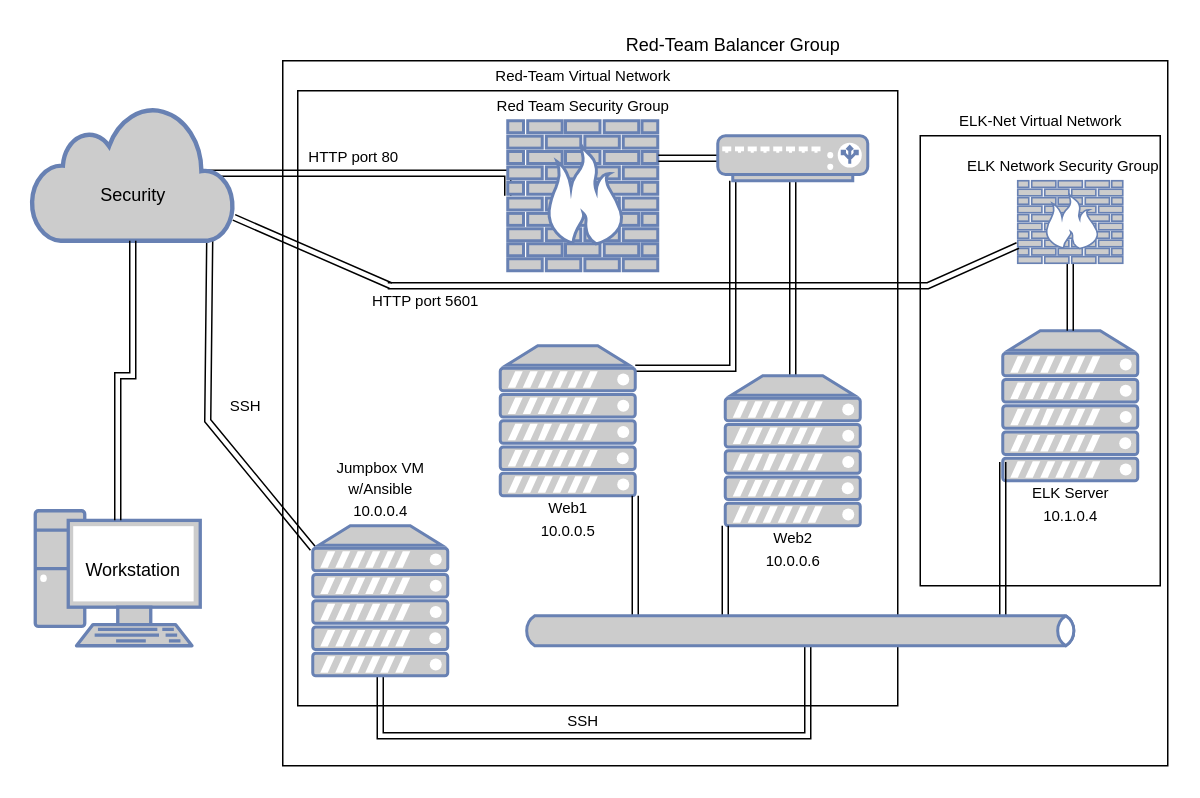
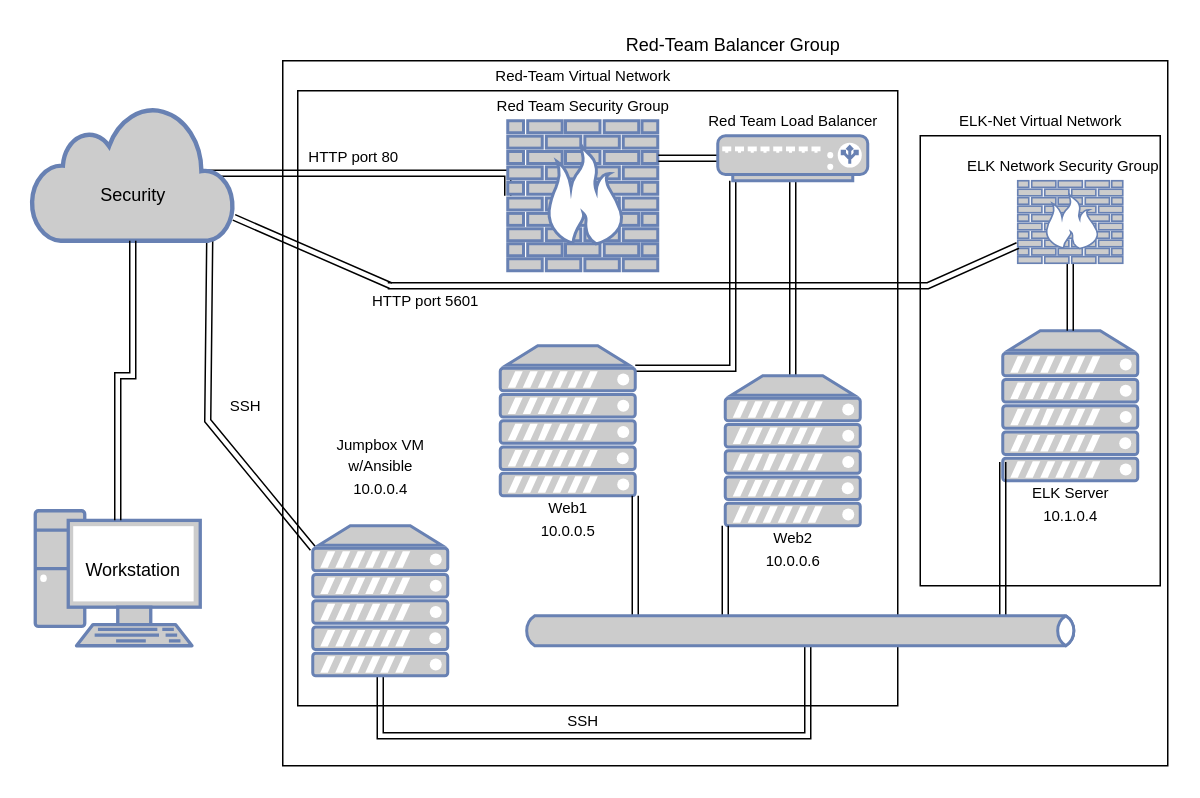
  <mxCell id="0" />
  <mxCell id="1" parent="0" />
  <mxCell id="2" value="" style="rounded=0;whiteSpace=wrap;html=1;" vertex="1" parent="1"><mxGeometry x="188" y="40" width="590" height="470" as="geometry" /></mxCell>
  <mxCell id="3" value="" style="rounded=0;whiteSpace=wrap;html=1;fontSize=10;" vertex="1" parent="1"><mxGeometry x="613" y="90" width="160" height="300" as="geometry" /></mxCell>
  <mxCell id="4" value="" style="rounded=0;whiteSpace=wrap;html=1;fontSize=10;" vertex="1" parent="1"><mxGeometry x="198" y="60" width="400" height="410" as="geometry" /></mxCell>
  <mxCell id="5" value="" style="fontColor=#0066CC;verticalAlign=top;verticalLabelPosition=bottom;labelPosition=center;align=center;html=1;outlineConnect=0;fillColor=#CCCCCC;strokeColor=#6881B3;gradientColor=none;gradientDirection=north;strokeWidth=2;shape=mxgraph.networks.pc;" vertex="1" parent="1"><mxGeometry x="23" y="340" width="110" height="90" as="geometry" /></mxCell>
  <mxCell id="6" value="Workstation" style="text;html=1;align=center;verticalAlign=middle;resizable=0;points=[];autosize=1;strokeColor=none;fillColor=none;" vertex="1" parent="1"><mxGeometry x="48" y="370" width="80" height="20" as="geometry" /></mxCell>
  <mxCell id="7" style="edgeStyle=orthogonalEdgeStyle;shape=link;rounded=0;orthogonalLoop=1;jettySize=auto;html=1;entryX=0;entryY=0.5;entryDx=0;entryDy=0;entryPerimeter=0;" edge="1" parent="1" target="16"><mxGeometry relative="1" as="geometry"><mxPoint x="118" y="115" as="sourcePoint" /><Array as="points"><mxPoint x="338" y="115" /></Array></mxGeometry></mxCell>
  <mxCell id="8" value="&lt;font style=&quot;font-size: 10px&quot;&gt;HTTP port 80&lt;/font&gt;" style="edgeLabel;html=1;align=center;verticalAlign=middle;resizable=0;points=[];" vertex="1" connectable="0" parent="7"><mxGeometry x="-0.016" y="12" relative="1" as="geometry"><mxPoint as="offset" /></mxGeometry></mxCell>
  <mxCell id="9" style="edgeStyle=none;shape=link;rounded=0;orthogonalLoop=1;jettySize=auto;html=1;exitX=0.88;exitY=1;exitDx=0;exitDy=0;exitPerimeter=0;entryX=0;entryY=0.15;entryDx=0;entryDy=0;entryPerimeter=0;" edge="1" parent="1" source="10" target="14"><mxGeometry relative="1" as="geometry"><Array as="points"><mxPoint x="138" y="280" /></Array></mxGeometry></mxCell>
  <mxCell id="10" value="" style="html=1;outlineConnect=0;fillColor=#CCCCCC;strokeColor=#6881B3;gradientColor=none;gradientDirection=north;strokeWidth=2;shape=mxgraph.networks.cloud;fontColor=#ffffff;" vertex="1" parent="1"><mxGeometry x="20.5" y="70" width="135" height="90" as="geometry" /></mxCell>
  <mxCell id="11" style="edgeStyle=orthogonalEdgeStyle;shape=link;rounded=0;orthogonalLoop=1;jettySize=auto;html=1;entryX=0.5;entryY=0.07;entryDx=0;entryDy=0;entryPerimeter=0;exitX=0.5;exitY=1;exitDx=0;exitDy=0;exitPerimeter=0;" edge="1" parent="1" source="10" target="5"><mxGeometry relative="1" as="geometry" /></mxCell>
  <mxCell id="12" value="Security" style="text;html=1;align=center;verticalAlign=middle;resizable=0;points=[];autosize=1;strokeColor=none;fillColor=none;" vertex="1" parent="1"><mxGeometry x="58" y="120" width="60" height="20" as="geometry" /></mxCell>
  <mxCell id="13" style="edgeStyle=orthogonalEdgeStyle;shape=link;rounded=0;orthogonalLoop=1;jettySize=auto;html=1;width=4;" edge="1" parent="1" source="14" target="32"><mxGeometry relative="1" as="geometry"><mxPoint x="558" y="430" as="targetPoint" /><Array as="points"><mxPoint x="253" y="490" /><mxPoint x="538" y="490" /></Array></mxGeometry></mxCell>
  <mxCell id="14" value="" style="fontColor=#0066CC;verticalAlign=top;verticalLabelPosition=bottom;labelPosition=center;align=center;html=1;outlineConnect=0;fillColor=#CCCCCC;strokeColor=#6881B3;gradientColor=none;gradientDirection=north;strokeWidth=2;shape=mxgraph.networks.server;" vertex="1" parent="1"><mxGeometry x="208" y="350" width="90" height="100" as="geometry" /></mxCell>
- <mxCell id="15" value="&lt;font style=&quot;font-size: 10px&quot;&gt;Jumpbox VM&lt;br&gt;w/Ansible&lt;br&gt;10.0.0.4&lt;/font&gt;" style="text;html=1;align=center;verticalAlign=middle;resizable=0;points=[];autosize=1;strokeColor=none;fillColor=none;" vertex="1" parent="1"><mxGeometry x="218" y="300" width="70" height="50" as="geometry" /></mxCell>
+ <mxCell id="15" value="&lt;font style=&quot;font-size: 10px&quot;&gt;Jumpbox VM&lt;br&gt;w/Ansible&lt;br&gt;10.0.0.4&lt;/font&gt;" style="text;html=1;align=center;verticalAlign=middle;resizable=0;points=[];autosize=1;strokeColor=none;fillColor=none;" vertex="1" parent="1"><mxGeometry x="218" y="285" width="70" height="50" as="geometry" /></mxCell>
  <mxCell id="16" value="" style="fontColor=#0066CC;verticalAlign=top;verticalLabelPosition=bottom;labelPosition=center;align=center;html=1;outlineConnect=0;fillColor=#CCCCCC;strokeColor=#6881B3;gradientColor=none;gradientDirection=north;strokeWidth=2;shape=mxgraph.networks.firewall;" vertex="1" parent="1"><mxGeometry x="338" y="80" width="100" height="100" as="geometry" /></mxCell>
  <mxCell id="17" style="edgeStyle=orthogonalEdgeStyle;shape=link;rounded=0;orthogonalLoop=1;jettySize=auto;html=1;entryX=0.1;entryY=1;entryDx=0;entryDy=0;entryPerimeter=0;exitX=1;exitY=0.15;exitDx=0;exitDy=0;exitPerimeter=0;" edge="1" parent="1" source="18" target="26"><mxGeometry relative="1" as="geometry"><Array as="points"><mxPoint x="488" y="245" /></Array></mxGeometry></mxCell>
  <mxCell id="18" value="" style="fontColor=#0066CC;verticalAlign=top;verticalLabelPosition=bottom;labelPosition=center;align=center;html=1;outlineConnect=0;fillColor=#CCCCCC;strokeColor=#6881B3;gradientColor=none;gradientDirection=north;strokeWidth=2;shape=mxgraph.networks.server;" vertex="1" parent="1"><mxGeometry x="333" y="230" width="90" height="100" as="geometry" /></mxCell>
  <mxCell id="19" style="edgeStyle=orthogonalEdgeStyle;shape=link;rounded=0;orthogonalLoop=1;jettySize=auto;html=1;entryX=0.5;entryY=1;entryDx=0;entryDy=0;entryPerimeter=0;" edge="1" parent="1" source="20" target="26"><mxGeometry relative="1" as="geometry" /></mxCell>
  <mxCell id="20" value="" style="fontColor=#0066CC;verticalAlign=top;verticalLabelPosition=bottom;labelPosition=center;align=center;html=1;outlineConnect=0;fillColor=#CCCCCC;strokeColor=#6881B3;gradientColor=none;gradientDirection=north;strokeWidth=2;shape=mxgraph.networks.server;" vertex="1" parent="1"><mxGeometry x="483" y="250" width="90" height="100" as="geometry" /></mxCell>
  <mxCell id="21" value="" style="fontColor=#0066CC;verticalAlign=top;verticalLabelPosition=bottom;labelPosition=center;align=center;html=1;outlineConnect=0;fillColor=#CCCCCC;strokeColor=#6881B3;gradientColor=none;gradientDirection=north;strokeWidth=2;shape=mxgraph.networks.server;" vertex="1" parent="1"><mxGeometry x="668" y="220" width="90" height="100" as="geometry" /></mxCell>
  <mxCell id="22" value="&lt;font style=&quot;font-size: 10px&quot;&gt;Web1&lt;br&gt;10.0.0.5&lt;/font&gt;" style="text;html=1;align=center;verticalAlign=middle;resizable=0;points=[];autosize=1;strokeColor=none;fillColor=none;" vertex="1" parent="1"><mxGeometry x="353" y="325" width="50" height="40" as="geometry" /></mxCell>
  <mxCell id="23" value="&lt;font style=&quot;font-size: 10px&quot;&gt;Web2&lt;br&gt;10.0.0.6&lt;/font&gt;" style="text;html=1;align=center;verticalAlign=middle;resizable=0;points=[];autosize=1;strokeColor=none;fillColor=none;" vertex="1" parent="1"><mxGeometry x="503" y="345" width="50" height="40" as="geometry" /></mxCell>
  <mxCell id="24" value="&lt;font style=&quot;font-size: 10px&quot;&gt;ELK Server&lt;br&gt;10.1.0.4&lt;/font&gt;" style="text;html=1;align=center;verticalAlign=middle;resizable=0;points=[];autosize=1;strokeColor=none;fillColor=none;" vertex="1" parent="1"><mxGeometry x="678" y="315" width="70" height="40" as="geometry" /></mxCell>
  <mxCell id="25" style="edgeStyle=none;shape=link;rounded=0;orthogonalLoop=1;jettySize=auto;html=1;entryX=1.004;entryY=0.25;entryDx=0;entryDy=0;entryPerimeter=0;fontSize=10;" edge="1" parent="1" source="26" target="16"><mxGeometry relative="1" as="geometry" /></mxCell>
  <mxCell id="26" value="" style="fontColor=#0066CC;verticalAlign=top;verticalLabelPosition=bottom;labelPosition=center;align=center;html=1;outlineConnect=0;fillColor=#CCCCCC;strokeColor=#6881B3;gradientColor=none;gradientDirection=north;strokeWidth=2;shape=mxgraph.networks.load_balancer;" vertex="1" parent="1"><mxGeometry x="478" y="90" width="100" height="30" as="geometry" /></mxCell>
+ <mxCell id="27" value="&lt;font style=&quot;font-size: 10px&quot;&gt;Red Team Load Balancer&lt;/font&gt;" style="text;html=1;align=center;verticalAlign=middle;resizable=0;points=[];autosize=1;strokeColor=none;fillColor=none;" vertex="1" parent="1"><mxGeometry x="463" y="70" width="130" height="20" as="geometry" /></mxCell>
  <mxCell id="28" value="&lt;font style=&quot;font-size: 10px&quot;&gt;Red Team Security Group&lt;/font&gt;" style="text;html=1;align=center;verticalAlign=middle;resizable=0;points=[];autosize=1;strokeColor=none;fillColor=none;" vertex="1" parent="1"><mxGeometry x="323" y="60" width="130" height="20" as="geometry" /></mxCell>
  <mxCell id="29" style="edgeStyle=none;shape=link;rounded=0;orthogonalLoop=1;jettySize=auto;html=1;entryX=0;entryY=1;entryDx=0;entryDy=0;entryPerimeter=0;width=4;" edge="1" parent="1" source="32" target="20"><mxGeometry relative="1" as="geometry"><Array as="points" /></mxGeometry></mxCell>
  <mxCell id="30" style="edgeStyle=none;shape=link;rounded=0;orthogonalLoop=1;jettySize=auto;html=1;entryX=1;entryY=1;entryDx=0;entryDy=0;entryPerimeter=0;" edge="1" parent="1" source="32" target="18"><mxGeometry relative="1" as="geometry" /></mxCell>
  <mxCell id="31" style="edgeStyle=none;shape=link;rounded=0;orthogonalLoop=1;jettySize=auto;html=1;" edge="1" parent="1" source="32" target="21"><mxGeometry relative="1" as="geometry" /></mxCell>
  <mxCell id="32" value="" style="html=1;outlineConnect=0;fillColor=#CCCCCC;strokeColor=#6881B3;gradientColor=none;gradientDirection=north;strokeWidth=2;shape=mxgraph.networks.bus;gradientColor=none;gradientDirection=north;fontColor=#ffffff;perimeter=backbonePerimeter;backboneSize=20;" vertex="1" parent="1"><mxGeometry x="348" y="410" width="370" height="20" as="geometry" /></mxCell>
  <mxCell id="33" value="&lt;font style=&quot;font-size: 10px&quot;&gt;SSH&lt;/font&gt;" style="text;html=1;align=center;verticalAlign=middle;resizable=0;points=[];autosize=1;strokeColor=none;fillColor=none;" vertex="1" parent="1"><mxGeometry x="143" y="260" width="40" height="20" as="geometry" /></mxCell>
  <mxCell id="34" value="&lt;font style=&quot;font-size: 10px&quot;&gt;SSH&lt;/font&gt;" style="text;html=1;align=center;verticalAlign=middle;resizable=0;points=[];autosize=1;strokeColor=none;fillColor=none;" vertex="1" parent="1"><mxGeometry x="368" y="470" width="40" height="20" as="geometry" /></mxCell>
  <mxCell id="35" value="Red-Team Balancer Group" style="text;html=1;align=center;verticalAlign=middle;resizable=0;points=[];autosize=1;strokeColor=none;fillColor=none;" vertex="1" parent="1"><mxGeometry x="408" y="20" width="160" height="20" as="geometry" /></mxCell>
  <mxCell id="36" style="edgeStyle=none;shape=link;rounded=0;orthogonalLoop=1;jettySize=auto;html=1;" edge="1" parent="1" source="38" target="21"><mxGeometry relative="1" as="geometry" /></mxCell>
  <mxCell id="37" style="edgeStyle=none;shape=link;rounded=0;orthogonalLoop=1;jettySize=auto;html=1;startArrow=none;" edge="1" parent="1" source="40" target="10"><mxGeometry relative="1" as="geometry"><Array as="points" /></mxGeometry></mxCell>
  <mxCell id="38" value="" style="fontColor=#0066CC;verticalAlign=top;verticalLabelPosition=bottom;labelPosition=center;align=center;html=1;outlineConnect=0;fillColor=#CCCCCC;strokeColor=#6881B3;gradientColor=none;gradientDirection=north;strokeWidth=2;shape=mxgraph.networks.firewall;" vertex="1" parent="1"><mxGeometry x="678" y="120" width="70" height="55" as="geometry" /></mxCell>
  <mxCell id="39" value="&lt;font style=&quot;font-size: 10px&quot;&gt;ELK Network Security Group&lt;/font&gt;" style="text;html=1;align=center;verticalAlign=middle;resizable=0;points=[];autosize=1;strokeColor=none;fillColor=none;" vertex="1" parent="1"><mxGeometry x="638" y="100" width="140" height="20" as="geometry" /></mxCell>
  <mxCell id="40" value="&lt;font style=&quot;font-size: 10px&quot;&gt;HTTP port 5601&lt;/font&gt;" style="text;html=1;align=center;verticalAlign=middle;resizable=0;points=[];autosize=1;strokeColor=none;fillColor=none;" vertex="1" parent="1"><mxGeometry x="238" y="190" width="90" height="20" as="geometry" /></mxCell>
  <mxCell id="41" value="" style="edgeStyle=none;shape=link;rounded=0;orthogonalLoop=1;jettySize=auto;html=1;endArrow=none;" edge="1" parent="1" source="38" target="40"><mxGeometry relative="1" as="geometry"><mxPoint x="678" y="163.158" as="sourcePoint" /><mxPoint x="155.5" y="144.779" as="targetPoint" /><Array as="points"><mxPoint x="618" y="190" /><mxPoint x="258" y="190" /></Array></mxGeometry></mxCell>
  <mxCell id="42" value="Red-Team Virtual Network" style="text;html=1;align=center;verticalAlign=middle;resizable=0;points=[];autosize=1;strokeColor=none;fillColor=none;fontSize=10;" vertex="1" parent="1"><mxGeometry x="323" y="40" width="130" height="20" as="geometry" /></mxCell>
  <mxCell id="43" value="ELK-Net Virtual Network" style="text;html=1;align=center;verticalAlign=middle;resizable=0;points=[];autosize=1;strokeColor=none;fillColor=none;fontSize=10;" vertex="1" parent="1"><mxGeometry x="633" y="70" width="120" height="20" as="geometry" /></mxCell>
